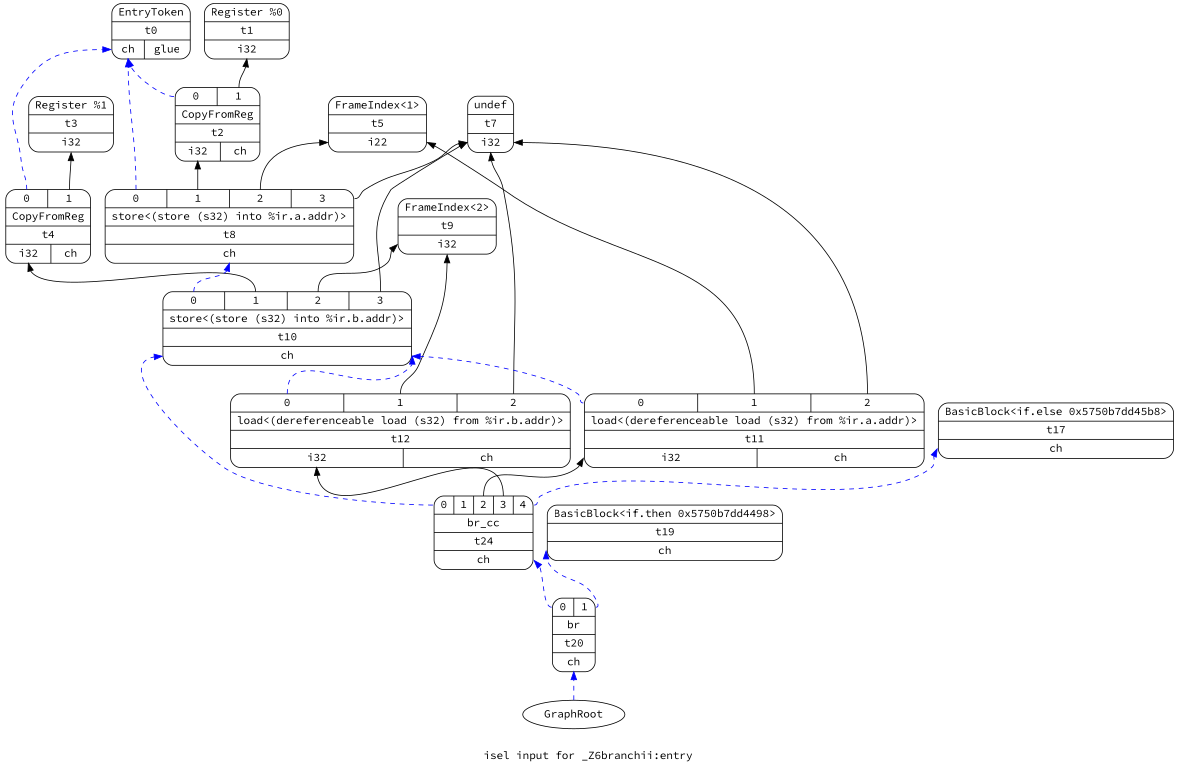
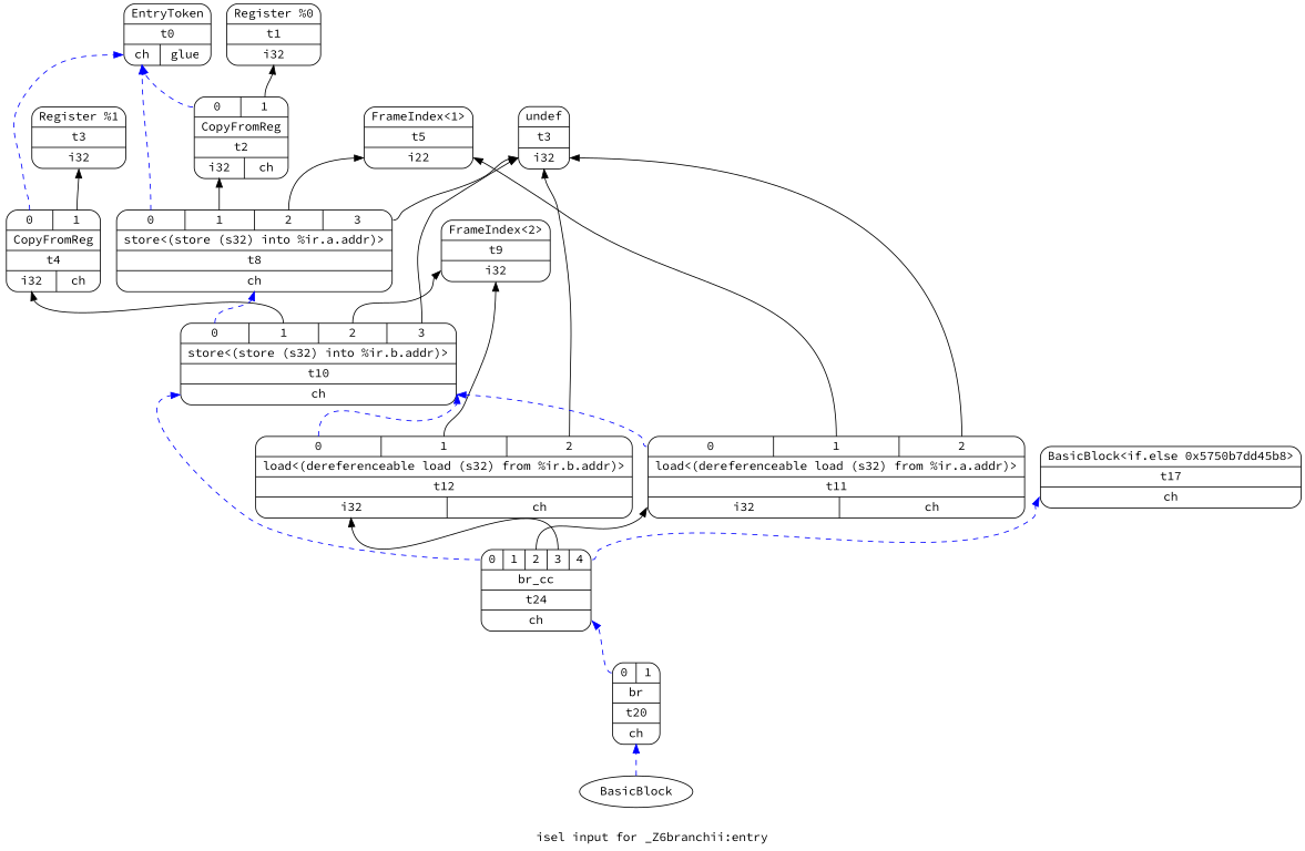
  digraph {
    fontname="Source Code Pro"
    label="isel input for _Z6branchii:entry"
    rankdir=BT
    node [fontname="Source Code Pro" shape=Mrecord]
    edge [fontname="Source Code Pro" headport=d0 tailport=s0]
    n1 [label="{EntryToken|t0|{<d0>ch|<d1>glue}}"]
    n2 [label="{Register %0|t1|{<d0>i32}}"]
    n3 [label="{Register %1|t3|{<d0>i32}}"]
    n4 [label="{FrameIndex\<1\>|t5|{<d0>i22}}"]
-   n5 [label="{undef|t7|{<d0>i32}}"]
+   n5 [label="{undef|t3|{<d0>i32}}"]
    n6 [label="{FrameIndex\<2\>|t9|{<d0>i32}}"]
    n7 [label="{BasicBlock\<if.else 0x5750b7dd45b8\>|t17|{<d0>ch}}"]
-   n8 [label="{BasicBlock\<if.then 0x5750b7dd4498\>|t19|{<d0>ch}}"]
    n9 [label="{{<s0>0|<s1>1}|CopyFromReg|t2|{<d0>i32|<d1>ch}}"]
    n10 [label="{{<s0>0|<s1>1}|CopyFromReg|t4|{<d0>i32|<d1>ch}}"]
    n11 [label="{{<s0>0|<s1>1|<s2>2|<s3>3}|store\<(store (s32) into %ir.a.addr)\>|t8|{<d0>ch}}"]
    n12 [label="{{<s0>0|<s1>1|<s2>2|<s3>3}|store\<(store (s32) into %ir.b.addr)\>|t10|{<d0>ch}}"]
    n13 [label="{{<s0>0|<s1>1|<s2>2}|load\<(dereferenceable load (s32) from %ir.b.addr)\>|t12|{<d0>i32|<d1>ch}}"]
    n14 [label="{{<s0>0|<s1>1|<s2>2}|load\<(dereferenceable load (s32) from %ir.a.addr)\>|t11|{<d0>i32|<d1>ch}}"]
    n15 [label="{{<s0>0|<s1>1|<s2>2|<s3>3|<s4>4}|br_cc|t24|{<d0>ch}}"]
    n16 [label="{{<s0>0|<s1>1}|br|t20|{<d0>ch}}"]
-   n17 [label=GraphRoot plaintext=circle shape=""]
+   n17 [label=BasicBlock plaintext=circle shape=""]
    n9 -> n1 [color=blue style=dashed]
    n9 -> n2 [tailport=s1]
    n10 -> n1 [color=blue style=dashed]
    n10 -> n3 [tailport=s1]
    n11 -> n1 [color=blue style=dashed]
    n11 -> n4 [tailport=s2]
    n11 -> n5 [tailport=s3]
    n11 -> n9 [tailport=s1]
    n12 -> n5 [tailport=s3]
    n12 -> n6 [tailport=s2]
    n12 -> n10 [tailport=s1]
    n12 -> n11 [color=blue style=dashed]
    n13 -> n5 [tailport=s2]
    n13 -> n6 [tailport=s1]
    n13 -> n12 [color=blue style=dashed]
    n14 -> n4 [tailport=s1]
    n14 -> n5 [tailport=s2]
    n14 -> n12 [color=blue style=dashed]
    n15 -> n7 [color=blue style=dashed tailport=s4]
    n15 -> n12 [color=blue style=dashed]
    n15 -> n13 [tailport=s3]
    n15 -> n14 [tailport=s2]
-   n16 -> n8 [color=blue style=dashed tailport=s1]
    n16 -> n15 [color=blue style=dashed]
    n17 -> n16 [color=blue style=dashed]
  }
